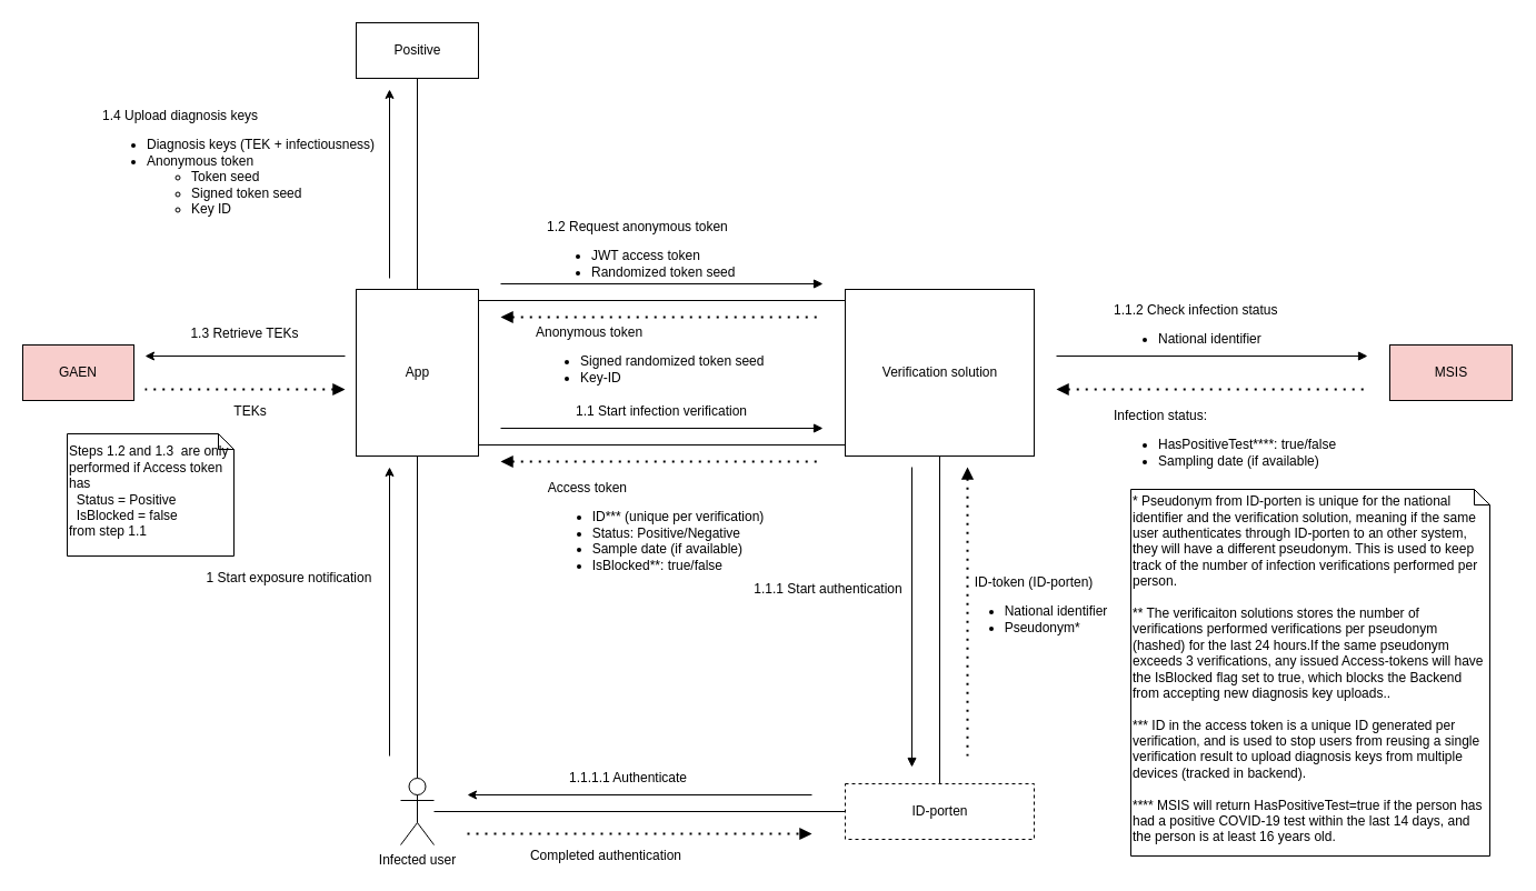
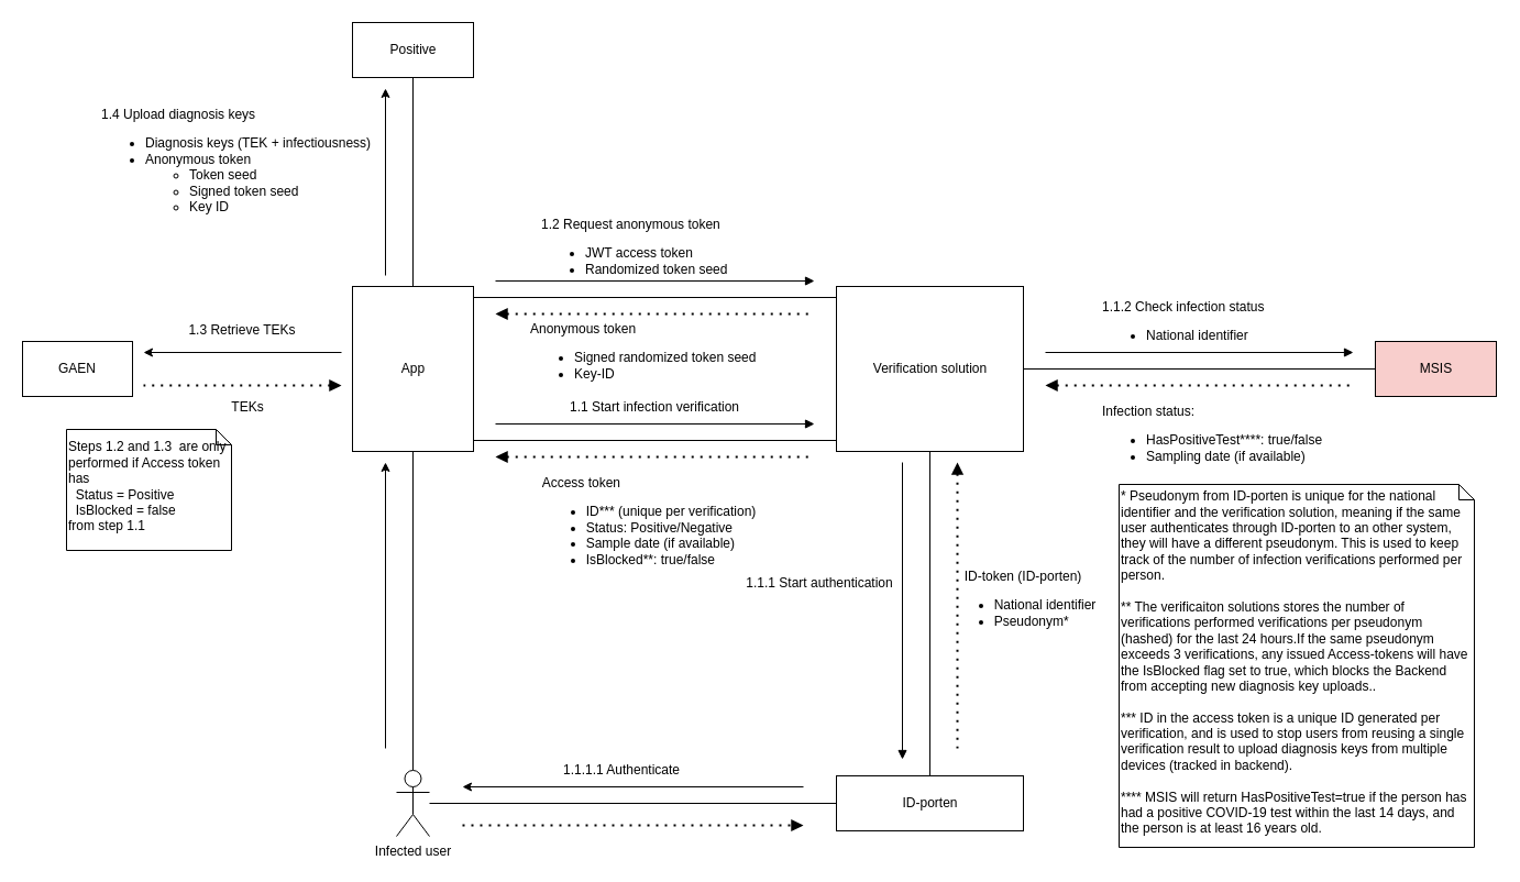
  <mxCell id="0" style=";html=1;" />
  <mxCell id="1" style=";html=1;" parent="0" />
  <mxCell id="2" style="edgeStyle=orthogonalEdgeStyle;rounded=0;orthogonalLoop=1;jettySize=auto;html=1;entryX=0;entryY=0.5;entryDx=0;entryDy=0;endArrow=none;endFill=0;" parent="1" edge="1"><mxGeometry relative="1" as="geometry"><mxPoint x="430" y="400" as="sourcePoint" /><mxPoint x="760" y="400" as="targetPoint" /></mxGeometry></mxCell>
  <mxCell id="3" style="edgeStyle=orthogonalEdgeStyle;rounded=0;orthogonalLoop=1;jettySize=auto;html=1;entryX=0.5;entryY=1;entryDx=0;entryDy=0;startArrow=none;startFill=0;endArrow=none;endFill=0;" parent="1" source="4" target="13" edge="1"><mxGeometry relative="1" as="geometry" /></mxCell>
  <mxCell id="4" value="App" style="html=1;" parent="1" vertex="1"><mxGeometry x="320" y="260" width="110" height="150" as="geometry" /></mxCell>
+ <mxCell id="5" style="edgeStyle=orthogonalEdgeStyle;rounded=0;orthogonalLoop=1;jettySize=auto;html=1;endArrow=none;endFill=0;" parent="1" source="7" target="11" edge="1"><mxGeometry relative="1" as="geometry" /></mxCell>
  <mxCell id="6" style="edgeStyle=orthogonalEdgeStyle;rounded=0;orthogonalLoop=1;jettySize=auto;html=1;endArrow=none;endFill=0;" parent="1" source="7" target="12" edge="1"><mxGeometry relative="1" as="geometry" /></mxCell>
  <mxCell id="7" value="Verification solution" style="html=1;" parent="1" vertex="1"><mxGeometry x="760" y="260" width="170" height="150" as="geometry" /></mxCell>
  <mxCell id="8" style="edgeStyle=orthogonalEdgeStyle;rounded=0;orthogonalLoop=1;jettySize=auto;html=1;startArrow=none;startFill=0;endArrow=none;endFill=0;" parent="1" source="10" target="12" edge="1"><mxGeometry relative="1" as="geometry" /></mxCell>
  <mxCell id="9" style="edgeStyle=orthogonalEdgeStyle;rounded=0;orthogonalLoop=1;jettySize=auto;html=1;startArrow=none;startFill=0;endArrow=none;endFill=0;" parent="1" source="10" target="4" edge="1"><mxGeometry relative="1" as="geometry" /></mxCell>
  <mxCell id="10" value="Infected user" style="shape=umlActor;verticalLabelPosition=bottom;verticalAlign=top;html=1;" parent="1" vertex="1"><mxGeometry x="360" y="700" width="30" height="60" as="geometry" /></mxCell>
  <mxCell id="11" value="MSIS" style="html=1;fillColor=#f8cecc;" parent="1" vertex="1"><mxGeometry x="1250" y="310" width="110" height="50" as="geometry" /></mxCell>
- <mxCell id="12" value="ID-porten" style="html=1;dashed=1;" parent="1" vertex="1"><mxGeometry x="760" y="705" width="170" height="50" as="geometry" /></mxCell>
+ <mxCell id="12" value="ID-porten" style="html=1;" parent="1" vertex="1"><mxGeometry x="760" y="705" width="170" height="50" as="geometry" /></mxCell>
  <mxCell id="13" value="Positive" style="html=1;" parent="1" vertex="1"><mxGeometry x="320" y="20" width="110" height="50" as="geometry" /></mxCell>
  <mxCell id="14" value="" style="endArrow=block;html=1;endFill=1;" parent="1" edge="1"><mxGeometry width="50" height="50" relative="1" as="geometry"><mxPoint x="950" y="320" as="sourcePoint" /><mxPoint x="1230" y="320" as="targetPoint" /></mxGeometry></mxCell>
  <mxCell id="15" value="" style="endArrow=none;dashed=1;html=1;dashPattern=1 3;strokeWidth=2;endFill=0;startArrow=block;startFill=1;" parent="1" edge="1"><mxGeometry width="50" height="50" relative="1" as="geometry"><mxPoint x="950" y="350" as="sourcePoint" /><mxPoint x="1230" y="350" as="targetPoint" /></mxGeometry></mxCell>
  <mxCell id="16" value="" style="endArrow=none;dashed=1;html=1;dashPattern=1 3;strokeWidth=2;endFill=0;startArrow=block;startFill=1;" parent="1" edge="1"><mxGeometry width="50" height="50" relative="1" as="geometry"><mxPoint x="870" y="420" as="sourcePoint" /><mxPoint x="870" y="680" as="targetPoint" /></mxGeometry></mxCell>
  <mxCell id="17" value="" style="endArrow=block;html=1;endFill=1;" parent="1" edge="1"><mxGeometry width="50" height="50" relative="1" as="geometry"><mxPoint x="820" y="420" as="sourcePoint" /><mxPoint x="820" y="690" as="targetPoint" /></mxGeometry></mxCell>
  <mxCell id="18" value="ID-token (ID-porten)&lt;br&gt;&lt;div style=&quot;text-align: left&quot;&gt;&lt;ul&gt;&lt;li&gt;National identifier&lt;/li&gt;&lt;li&gt;Pseudonym*&lt;/li&gt;&lt;/ul&gt;&lt;/div&gt;" style="text;html=1;strokeColor=none;fillColor=none;align=center;verticalAlign=top;whiteSpace=wrap;rounded=0;" parent="1" vertex="1"><mxGeometry x="860" y="510" width="140" height="60" as="geometry" /></mxCell>
  <mxCell id="19" value="Infection status:&lt;br&gt;&lt;ul&gt;&lt;li&gt;HasPositiveTest****: true/false&lt;/li&gt;&lt;li&gt;Sampling date (if available)&lt;/li&gt;&lt;/ul&gt;" style="text;html=1;strokeColor=none;fillColor=none;align=left;verticalAlign=top;whiteSpace=wrap;rounded=0;" parent="1" vertex="1"><mxGeometry x="1000" y="360" width="210" height="90" as="geometry" /></mxCell>
  <mxCell id="20" value="1.1.2 Check infection status&lt;br&gt;&lt;ul&gt;&lt;li&gt;National identifier&lt;/li&gt;&lt;/ul&gt;" style="text;html=1;strokeColor=none;fillColor=none;align=left;verticalAlign=top;whiteSpace=wrap;rounded=0;" parent="1" vertex="1"><mxGeometry x="1000" y="265" width="200" height="70" as="geometry" /></mxCell>
  <mxCell id="21" value="" style="endArrow=classic;html=1;" parent="1" edge="1"><mxGeometry width="50" height="50" relative="1" as="geometry"><mxPoint x="730" y="715" as="sourcePoint" /><mxPoint x="420" y="715" as="targetPoint" /></mxGeometry></mxCell>
  <mxCell id="22" value="" style="endArrow=block;dashed=1;html=1;dashPattern=1 3;strokeWidth=2;endFill=1;" parent="1" edge="1"><mxGeometry width="50" height="50" relative="1" as="geometry"><mxPoint x="420" y="750" as="sourcePoint" /><mxPoint x="730" y="750" as="targetPoint" /></mxGeometry></mxCell>
  <mxCell id="23" value="1.1.1 Start authentication" style="text;html=1;strokeColor=none;fillColor=none;align=center;verticalAlign=middle;whiteSpace=wrap;rounded=0;" parent="1" vertex="1"><mxGeometry x="660" y="520" width="170" height="20" as="geometry" /></mxCell>
  <mxCell id="24" value="" style="endArrow=classic;html=1;" parent="1" edge="1"><mxGeometry width="50" height="50" relative="1" as="geometry"><mxPoint x="350" y="680" as="sourcePoint" /><mxPoint x="350" y="420" as="targetPoint" /></mxGeometry></mxCell>
  <mxCell id="25" value="" style="endArrow=none;dashed=1;html=1;dashPattern=1 3;strokeWidth=2;endFill=0;startArrow=block;startFill=1;" parent="1" edge="1"><mxGeometry width="50" height="50" relative="1" as="geometry"><mxPoint x="450" y="415" as="sourcePoint" /><mxPoint x="740" y="415" as="targetPoint" /></mxGeometry></mxCell>
  <mxCell id="26" value="&lt;div style=&quot;text-align: left&quot;&gt;&lt;span&gt;Access token&lt;/span&gt;&lt;/div&gt;&lt;div style=&quot;text-align: left&quot;&gt;&lt;ul&gt;&lt;li&gt;ID*** (unique per verification)&lt;/li&gt;&lt;li&gt;Status: Positive/Negative&lt;/li&gt;&lt;li&gt;Sample date (if available)&lt;/li&gt;&lt;li&gt;IsBlocked**: true/false&lt;/li&gt;&lt;/ul&gt;&lt;/div&gt;" style="text;html=1;strokeColor=none;fillColor=none;align=center;verticalAlign=top;whiteSpace=wrap;rounded=0;" parent="1" vertex="1"><mxGeometry x="460" y="425" width="260" height="100" as="geometry" /></mxCell>
  <mxCell id="27" value="1.1 Start infection verification" style="text;html=1;strokeColor=none;fillColor=none;align=center;verticalAlign=middle;whiteSpace=wrap;rounded=0;" parent="1" vertex="1"><mxGeometry x="510" y="360" width="170" height="20" as="geometry" /></mxCell>
- <mxCell id="28" value="1 Start exposure notification" style="text;html=1;strokeColor=none;fillColor=none;align=center;verticalAlign=middle;whiteSpace=wrap;rounded=0;" parent="1" vertex="1"><mxGeometry x="180" y="510" width="160" height="20" as="geometry" /></mxCell>
  <mxCell id="29" value="" style="endArrow=classic;html=1;" parent="1" edge="1"><mxGeometry width="50" height="50" relative="1" as="geometry"><mxPoint x="350" y="250" as="sourcePoint" /><mxPoint x="350" y="80" as="targetPoint" /></mxGeometry></mxCell>
  <mxCell id="30" value="1.1.1.1 Authenticate" style="text;html=1;strokeColor=none;fillColor=none;align=center;verticalAlign=middle;whiteSpace=wrap;rounded=0;" parent="1" vertex="1"><mxGeometry x="480" y="690" width="170" height="20" as="geometry" /></mxCell>
- <mxCell id="31" value="Completed authentication" style="text;html=1;strokeColor=none;fillColor=none;align=center;verticalAlign=middle;whiteSpace=wrap;rounded=0;" parent="1" vertex="1"><mxGeometry x="460" y="760" width="170" height="20" as="geometry" /></mxCell>
  <mxCell id="32" value="1.4 Upload diagnosis keys&lt;br&gt;&lt;ul&gt;&lt;li&gt;Diagnosis keys (TEK + infectiousness)&lt;/li&gt;&lt;li&gt;Anonymous token&lt;/li&gt;&lt;ul&gt;&lt;li&gt;Token seed&lt;/li&gt;&lt;li&gt;Signed token seed&lt;/li&gt;&lt;li&gt;Key ID&lt;/li&gt;&lt;/ul&gt;&lt;/ul&gt;" style="text;html=1;strokeColor=none;fillColor=none;align=left;verticalAlign=top;whiteSpace=wrap;rounded=0;" parent="1" vertex="1"><mxGeometry x="90" y="90" width="260" height="100" as="geometry" /></mxCell>
- <mxCell id="33" value="GAEN" style="rounded=0;whiteSpace=wrap;html=1;align=center;fillColor=#f8cecc;" parent="1" vertex="1"><mxGeometry x="20" y="310" width="100" height="50" as="geometry" /></mxCell>
+ <mxCell id="33" value="GAEN" style="rounded=0;whiteSpace=wrap;html=1;align=center;" parent="1" vertex="1"><mxGeometry x="20" y="310" width="100" height="50" as="geometry" /></mxCell>
  <mxCell id="34" value="1.3 Retrieve TEKs" style="text;html=1;strokeColor=none;fillColor=none;align=center;verticalAlign=middle;whiteSpace=wrap;rounded=0;" parent="1" vertex="1"><mxGeometry x="140" y="290" width="160" height="20" as="geometry" /></mxCell>
  <mxCell id="35" value="" style="endArrow=classic;html=1;" parent="1" edge="1"><mxGeometry width="50" height="50" relative="1" as="geometry"><mxPoint x="310" y="320" as="sourcePoint" /><mxPoint x="130" y="320" as="targetPoint" /></mxGeometry></mxCell>
  <mxCell id="36" value="" style="endArrow=none;dashed=1;html=1;dashPattern=1 3;strokeWidth=2;endFill=0;startArrow=block;startFill=1;" parent="1" edge="1"><mxGeometry width="50" height="50" relative="1" as="geometry"><mxPoint x="310" y="350" as="sourcePoint" /><mxPoint x="130" y="350" as="targetPoint" /></mxGeometry></mxCell>
  <mxCell id="37" value="TEKs" style="text;html=1;strokeColor=none;fillColor=none;align=center;verticalAlign=middle;whiteSpace=wrap;rounded=0;" parent="1" vertex="1"><mxGeometry x="160" y="360" width="130" height="20" as="geometry" /></mxCell>
  <mxCell id="38" value="Steps 1.2 and 1.3&amp;nbsp; are only performed if Access token has&lt;br&gt;&amp;nbsp; Status = Positive&lt;br&gt;&amp;nbsp; IsBlocked = false&lt;br&gt;from step 1.1" style="shape=note;whiteSpace=wrap;html=1;size=14;verticalAlign=middle;align=left;spacingTop=-6;" parent="1" vertex="1"><mxGeometry x="60" y="390" width="150" height="110" as="geometry" /></mxCell>
  <mxCell id="39" value="* Pseudonym from ID-porten is unique for the national identifier and the verification solution, meaning if the same user authenticates through ID-porten to an other system, they will have a different pseudonym. This is used to keep track of the number of infection verifications performed per person.&lt;br&gt;&lt;br&gt;** The verificaiton solutions stores the number of verifications performed verifications per pseudonym (hashed) for the last 24 hours.If the same pseudonym exceeds 3 verifications, any issued Access-tokens will have the IsBlocked flag set to true, which blocks the Backend from accepting new diagnosis key uploads..&lt;br&gt;&lt;br&gt;*** ID in the access token is a unique ID generated per verification, and is used to stop users from reusing a single verification result to upload diagnosis keys from multiple devices (tracked in backend).&lt;br&gt;&lt;br&gt;**** MSIS will return HasPositiveTest=true if the person has had a positive COVID-19 test within the last 14 days, and the person is at least 16 years old." style="shape=note;whiteSpace=wrap;html=1;size=14;verticalAlign=middle;align=left;spacingTop=-6;" parent="1" vertex="1"><mxGeometry x="1017" y="440" width="323" height="330" as="geometry" /></mxCell>
  <mxCell id="40" value="" style="endArrow=block;html=1;endFill=1;" edge="1" parent="1"><mxGeometry width="50" height="50" relative="1" as="geometry"><mxPoint x="450" y="385" as="sourcePoint" /><mxPoint x="740" y="385" as="targetPoint" /></mxGeometry></mxCell>
  <mxCell id="41" style="edgeStyle=orthogonalEdgeStyle;rounded=0;orthogonalLoop=1;jettySize=auto;html=1;entryX=0;entryY=0.5;entryDx=0;entryDy=0;endArrow=none;endFill=0;" edge="1" parent="1"><mxGeometry relative="1" as="geometry"><mxPoint x="430" y="270" as="sourcePoint" /><mxPoint x="760" y="270" as="targetPoint" /></mxGeometry></mxCell>
  <mxCell id="42" value="" style="endArrow=none;dashed=1;html=1;dashPattern=1 3;strokeWidth=2;endFill=0;startArrow=block;startFill=1;" edge="1" parent="1"><mxGeometry width="50" height="50" relative="1" as="geometry"><mxPoint x="450" y="285" as="sourcePoint" /><mxPoint x="740" y="285" as="targetPoint" /></mxGeometry></mxCell>
  <mxCell id="43" value="&lt;div&gt;Anonymous token&lt;/div&gt;&lt;div&gt;&lt;ul&gt;&lt;li&gt;Signed randomized token seed&lt;/li&gt;&lt;li&gt;Key-ID&lt;/li&gt;&lt;/ul&gt;&lt;/div&gt;" style="text;html=1;strokeColor=none;fillColor=none;align=left;verticalAlign=top;whiteSpace=wrap;rounded=0;" vertex="1" parent="1"><mxGeometry x="480" y="285" width="220" height="50" as="geometry" /></mxCell>
  <mxCell id="44" value="1.2 Request anonymous token&lt;br&gt;&lt;ul&gt;&lt;li&gt;JWT access token&lt;/li&gt;&lt;li&gt;Randomized token seed&lt;/li&gt;&lt;/ul&gt;" style="text;html=1;strokeColor=none;fillColor=none;align=left;verticalAlign=middle;whiteSpace=wrap;rounded=0;" vertex="1" parent="1"><mxGeometry x="490" y="195" width="210" height="70" as="geometry" /></mxCell>
  <mxCell id="45" value="" style="endArrow=block;html=1;endFill=1;" edge="1" parent="1"><mxGeometry width="50" height="50" relative="1" as="geometry"><mxPoint x="450" y="255" as="sourcePoint" /><mxPoint x="740" y="255" as="targetPoint" /></mxGeometry></mxCell>
